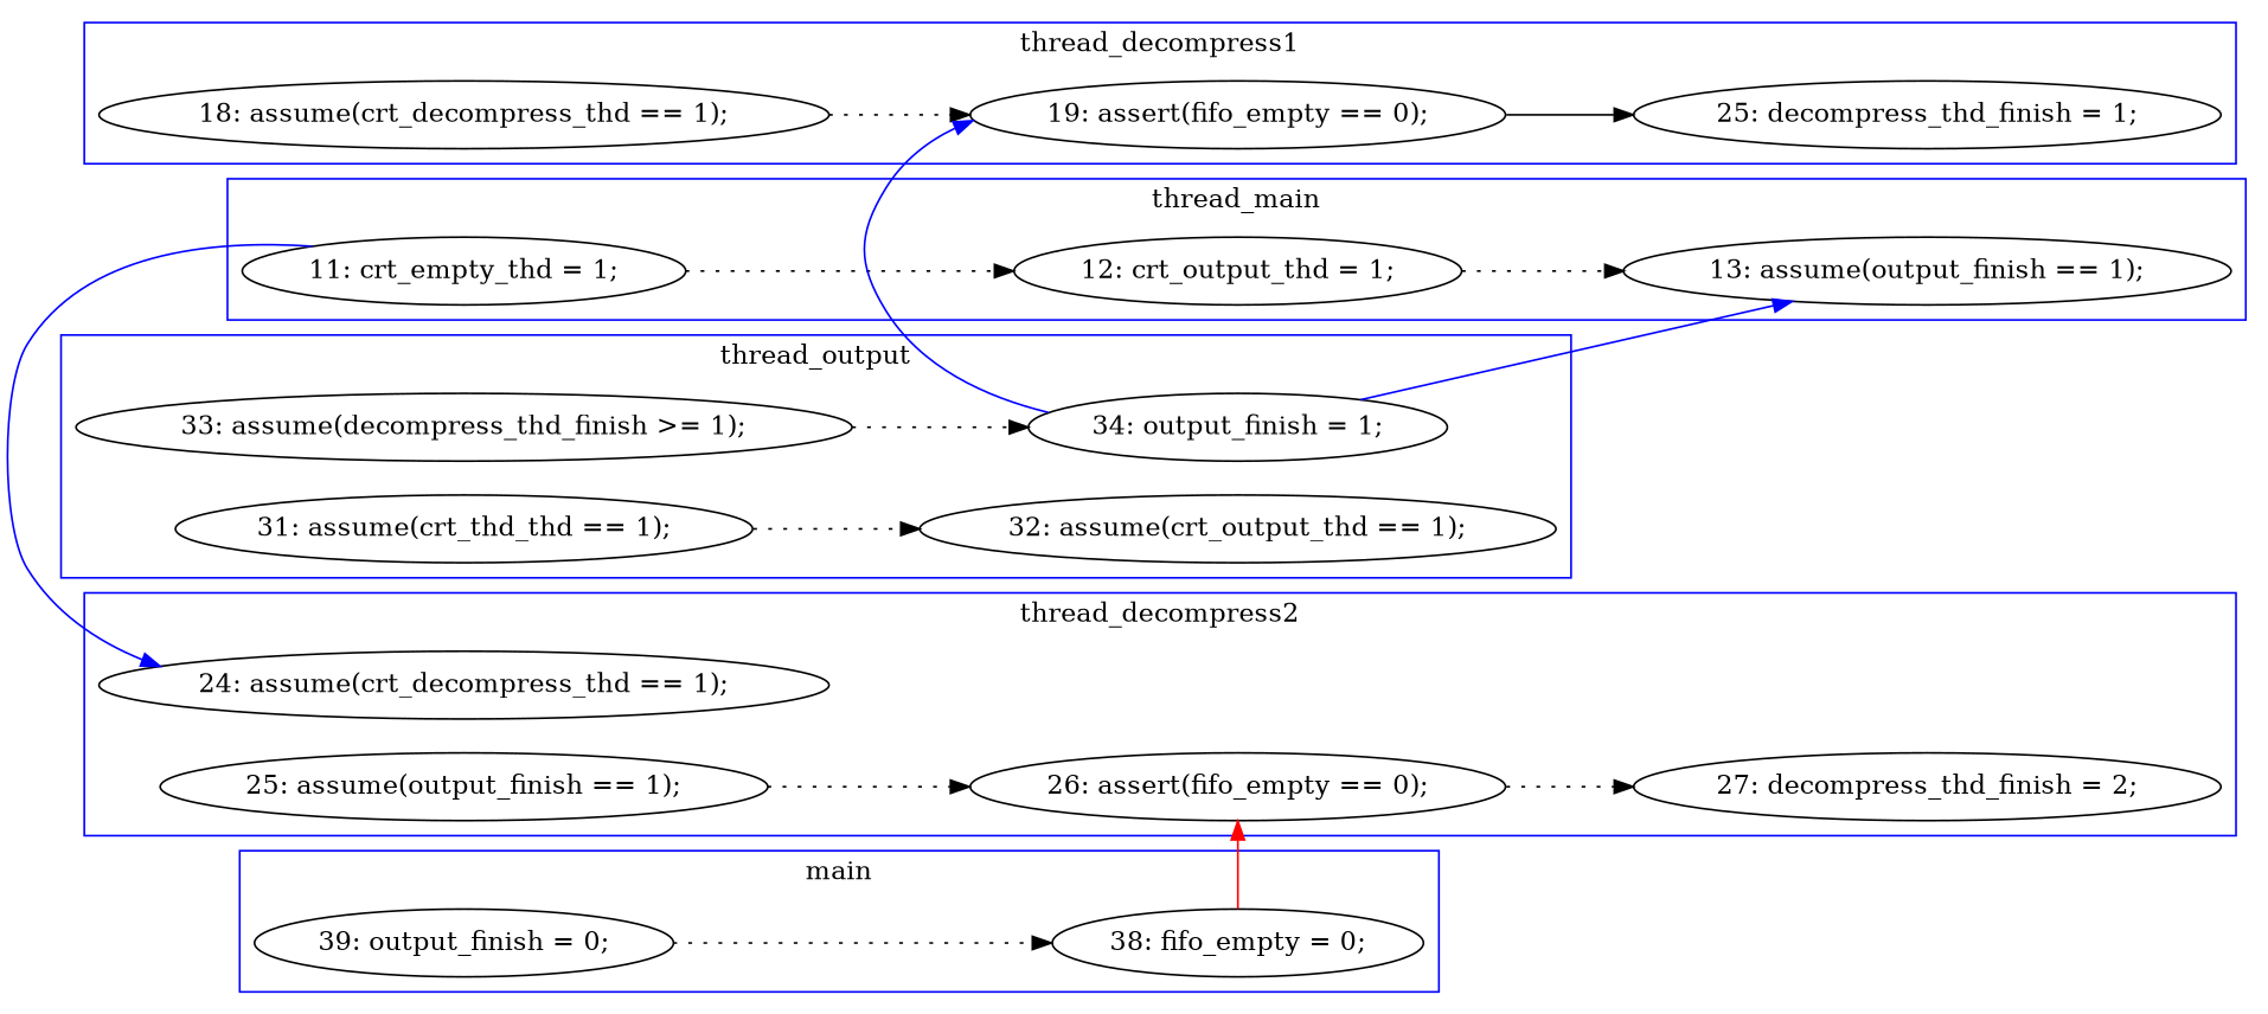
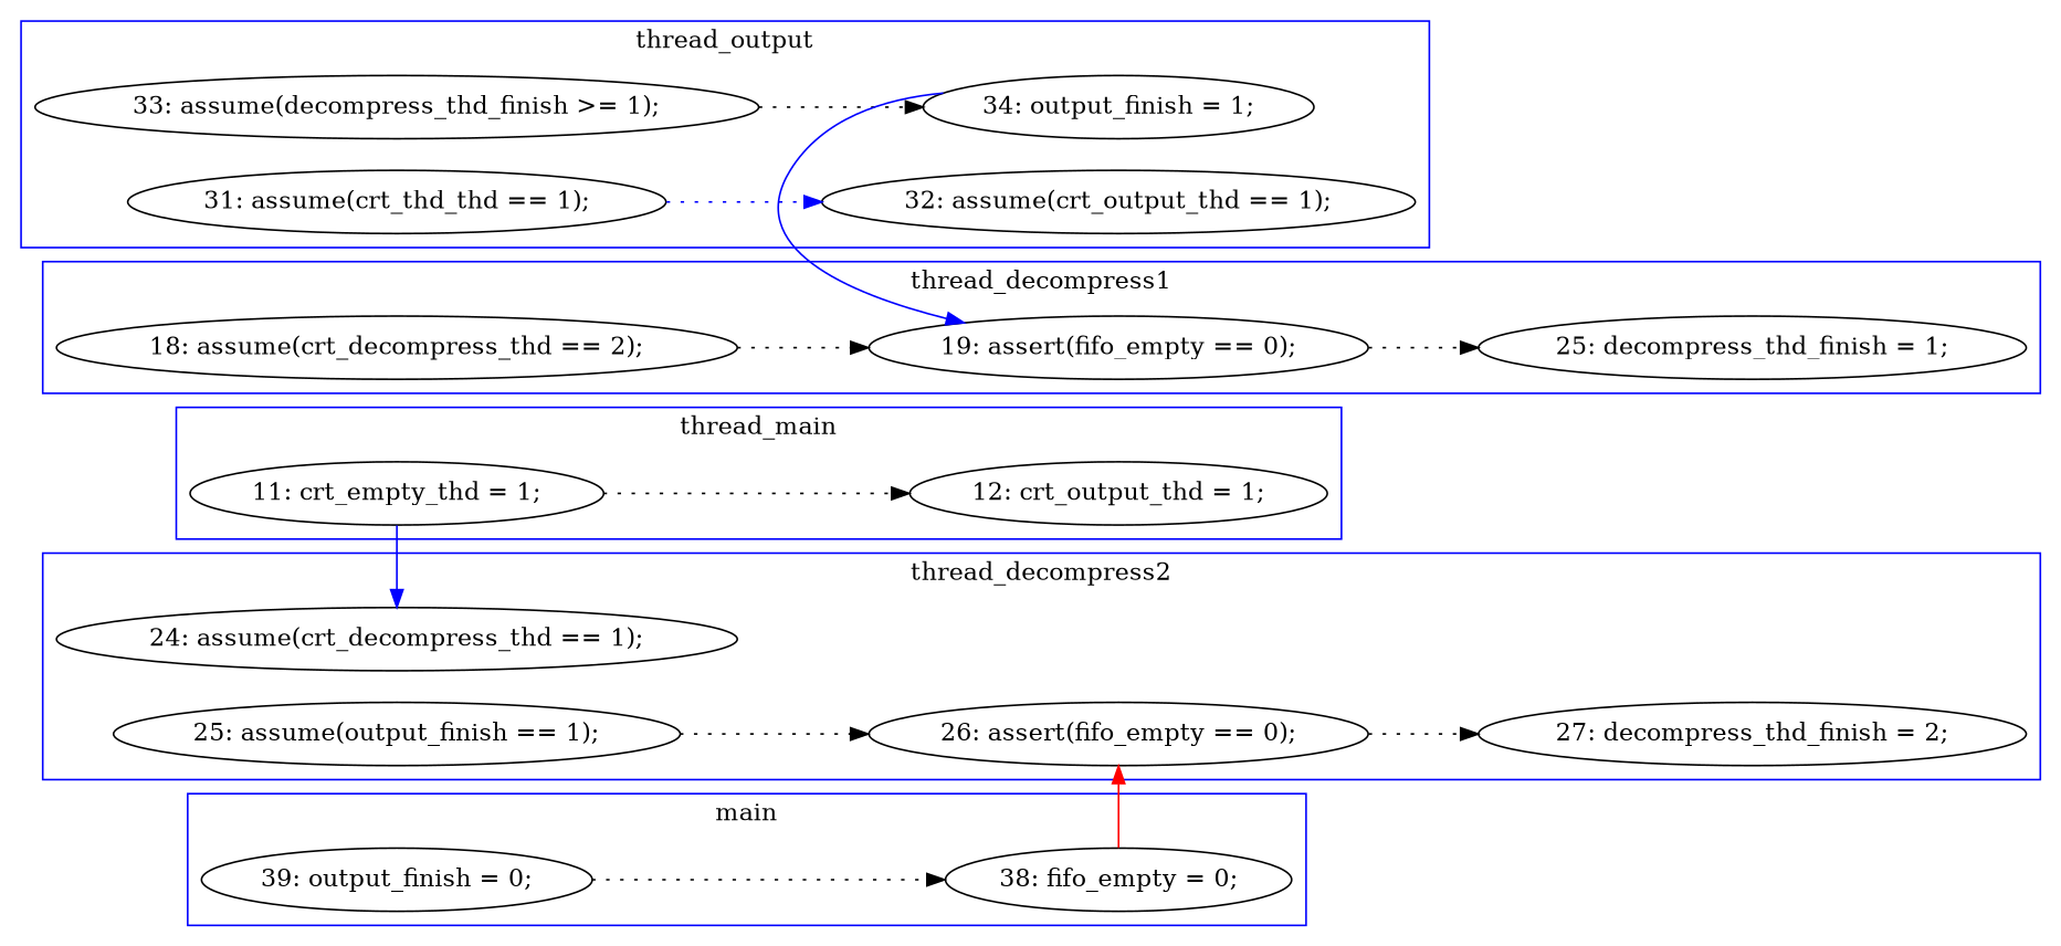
  digraph {
    rankdir=LR
    edge [color=black style=dotted]
    n1 [label="38: fifo_empty = 0;"]
    n2 [label="39: output_finish = 0;"]
    n3 [label="26: assert(fifo_empty == 0);"]
    n4 [label="24: assume(crt_decompress_thd == 1);"]
    n5 [label="25: assume(output_finish == 1);"]
    n6 [label="27: decompress_thd_finish = 2;"]
    n7 [label="11: crt_empty_thd = 1;"]
    n8 [label="12: crt_output_thd = 1;"]
-   n9 [label="13: assume(output_finish == 1);"]
    n10 [label="19: assert(fifo_empty == 0);"]
    n11 [label="25: decompress_thd_finish = 1;"]
-   n12 [label="18: assume(crt_decompress_thd == 1);"]
+   n12 [label="18: assume(crt_decompress_thd == 2);"]
    n13 [label="32: assume(crt_output_thd == 1);"]
    n14 [label="33: assume(decompress_thd_finish >= 1);"]
    n15 [label="31: assume(crt_thd_thd == 1);"]
    n16 [label="34: output_finish = 1;"]
    subgraph cluster_1 {
      color=blue
      label=main
      n1
      n2
    }
    subgraph cluster_2 {
      color=blue
      label=thread_decompress2
      n3
      n4
      n5
      n6
    }
    subgraph cluster_3 {
      color=blue
      label=thread_main
      n7
      n8
-     n9
    }
    subgraph cluster_4 {
      color=blue
      label=thread_decompress1
      n10
      n11
      n12
    }
    subgraph cluster_5 {
      color=blue
      label=thread_output
      n13
      n14
      n15
      n16
    }
    n1 -> n3 [color=Red constraint=false style=""]
    n2 -> n1
    n3 -> n6
    n5 -> n3
    n7 -> n4 [color=Blue constraint=false style=""]
    n7 -> n8
-   n8 -> n9
-   n10 -> n11 [style=solid]
+   n10 -> n11
    n12 -> n10
    n14 -> n16
-   n15 -> n13
-   n16 -> n9 [color=Blue constraint=false style=""]
+   n15 -> n13 [color=Blue]
    n16 -> n10 [color=Blue constraint=false style=""]
  }
